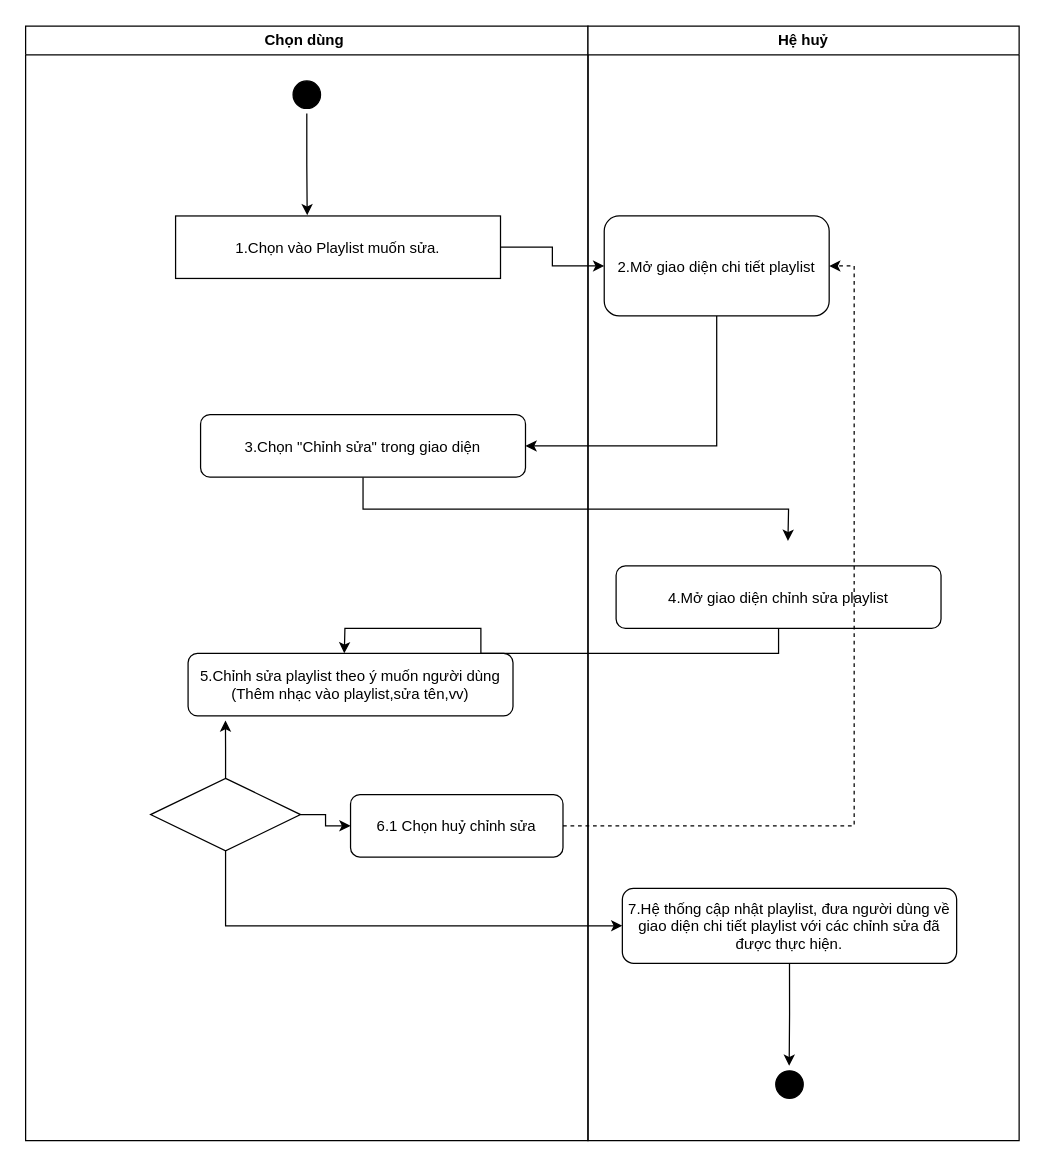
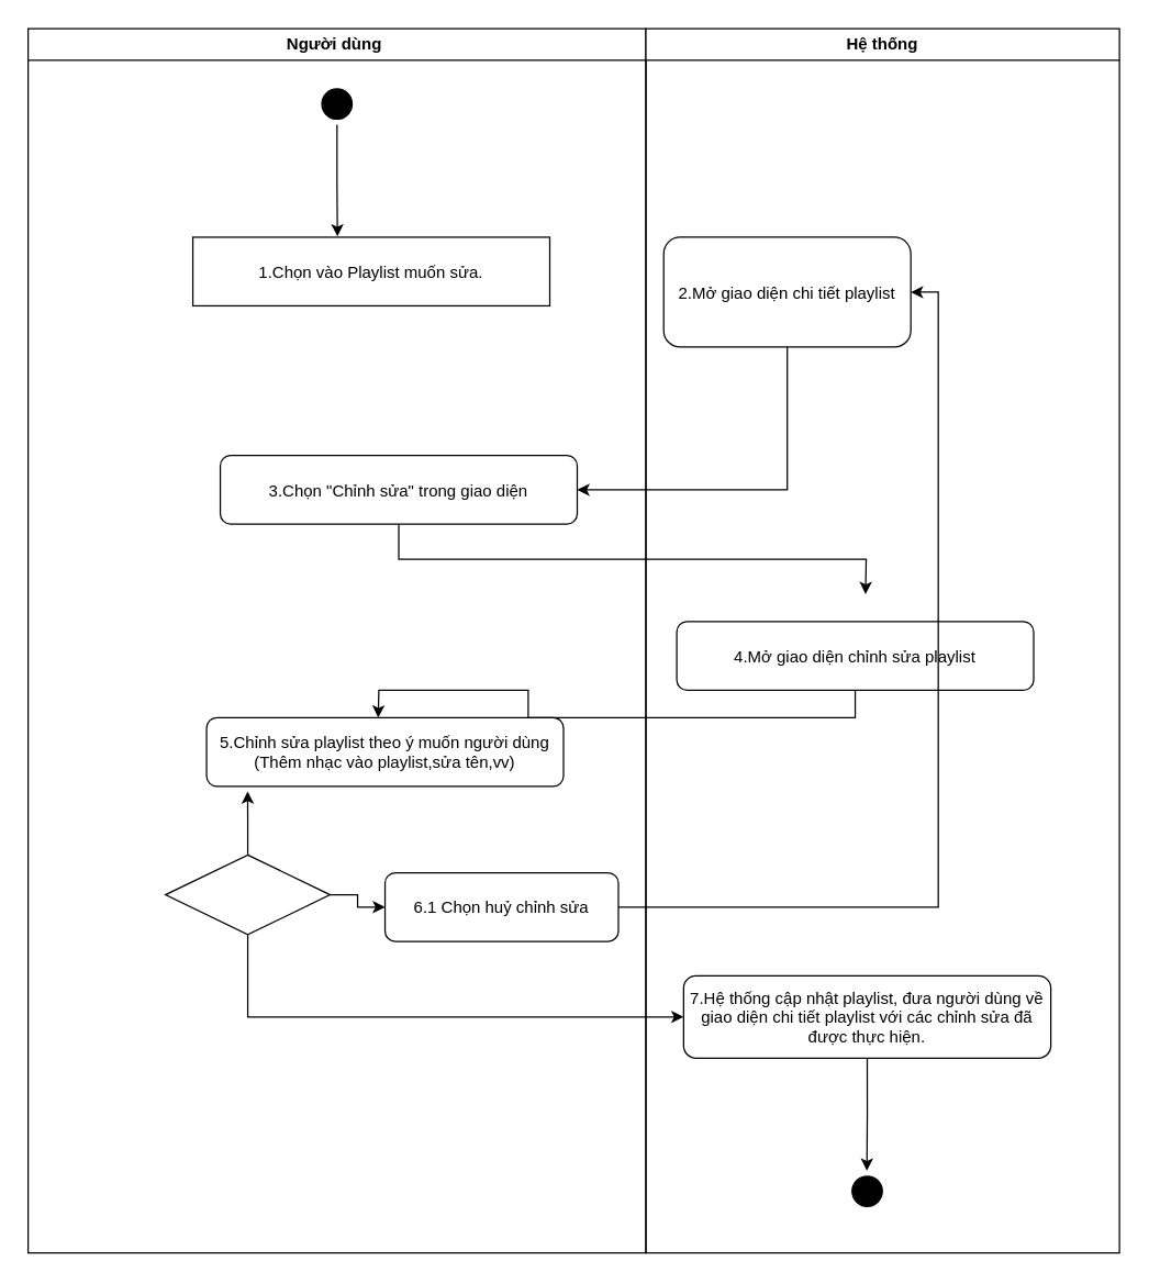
  <mxCell id="0" />
  <mxCell id="1" parent="0" />
- <mxCell id="2" value="Chọn dùng " style="swimlane;whiteSpace=wrap" parent="1" vertex="1"><mxGeometry x="20" y="20" width="450" height="892" as="geometry" /></mxCell>
+ <mxCell id="2" value="Người dùng " style="swimlane;whiteSpace=wrap" parent="1" vertex="1"><mxGeometry x="20" y="20" width="450" height="892" as="geometry" /></mxCell>
  <mxCell id="3" value="" style="ellipse;shape=startState;fillColor=#000000;strokeColor=#000000;" parent="2" vertex="1"><mxGeometry x="210" y="40" width="30" height="30" as="geometry" /></mxCell>
  <mxCell id="4" style="edgeStyle=orthogonalEdgeStyle;rounded=0;orthogonalLoop=1;jettySize=auto;html=1;exitX=0.5;exitY=1;exitDx=0;exitDy=0;" edge="1" parent="2" source="5"><mxGeometry relative="1" as="geometry"><mxPoint x="610" y="412" as="targetPoint" /></mxGeometry></mxCell>
  <mxCell id="5" value="3.Chọn &quot;Chỉnh sửa&quot; trong giao diện" style="rounded=1;" parent="2" vertex="1"><mxGeometry x="140" y="311" width="260" height="50" as="geometry" /></mxCell>
  <mxCell id="6" value="1.Chọn vào Playlist muốn sửa." style="rounded=0;" parent="2" vertex="1"><mxGeometry x="120" y="152" width="260" height="50" as="geometry" /></mxCell>
  <mxCell id="7" style="edgeStyle=orthogonalEdgeStyle;rounded=0;orthogonalLoop=1;jettySize=auto;html=1;exitX=0.5;exitY=1;exitDx=0;exitDy=0;entryX=0.405;entryY=-0.012;entryDx=0;entryDy=0;entryPerimeter=0;" parent="2" source="3" target="6" edge="1"><mxGeometry relative="1" as="geometry" /></mxCell>
  <mxCell id="8" value="5.Chỉnh sửa playlist theo ý muốn người dùng&#10;(Thêm nhạc vào playlist,sửa tên,vv)" style="rounded=1;" vertex="1" parent="2"><mxGeometry x="130" y="502" width="260" height="50" as="geometry" /></mxCell>
  <mxCell id="9" style="edgeStyle=orthogonalEdgeStyle;rounded=0;orthogonalLoop=1;jettySize=auto;html=1;exitX=1;exitY=0.5;exitDx=0;exitDy=0;entryX=0;entryY=0.5;entryDx=0;entryDy=0;" edge="1" parent="2" source="10" target="11"><mxGeometry relative="1" as="geometry" /></mxCell>
  <mxCell id="10" value="" style="rhombus;whiteSpace=wrap;html=1;" vertex="1" parent="2"><mxGeometry x="100" y="602" width="120" height="58" as="geometry" /></mxCell>
  <mxCell id="11" value="6.1 Chọn huỷ chỉnh sửa" style="rounded=1;" vertex="1" parent="2"><mxGeometry x="260" y="615" width="170" height="50" as="geometry" /></mxCell>
  <mxCell id="12" style="edgeStyle=orthogonalEdgeStyle;rounded=0;orthogonalLoop=1;jettySize=auto;html=1;exitX=0.5;exitY=0;exitDx=0;exitDy=0;entryX=0.115;entryY=1.074;entryDx=0;entryDy=0;entryPerimeter=0;" edge="1" parent="2" source="10" target="8"><mxGeometry relative="1" as="geometry" /></mxCell>
- <mxCell id="13" value="Hệ huỷ" style="swimlane;whiteSpace=wrap" parent="1" vertex="1"><mxGeometry x="470" y="20" width="345" height="892" as="geometry" /></mxCell>
+ <mxCell id="13" value="Hệ thống" style="swimlane;whiteSpace=wrap" parent="1" vertex="1"><mxGeometry x="470" y="20" width="345" height="892" as="geometry" /></mxCell>
  <mxCell id="14" style="edgeStyle=orthogonalEdgeStyle;rounded=0;orthogonalLoop=1;jettySize=auto;html=1;exitX=0.5;exitY=1;exitDx=0;exitDy=0;" parent="13" source="15" edge="1"><mxGeometry relative="1" as="geometry"><mxPoint x="161" y="832" as="targetPoint" /></mxGeometry></mxCell>
  <mxCell id="15" value="7.Hệ thống cập nhật playlist, đưa người dùng về&#10;giao diện chi tiết playlist với các chỉnh sửa đã&#10;được thực hiện." style="rounded=1;" parent="13" vertex="1"><mxGeometry x="27.5" y="690" width="267.5" height="60" as="geometry" /></mxCell>
  <mxCell id="16" value="" style="ellipse;shape=startState;fillColor=#000000;strokeColor=#000000;" parent="13" vertex="1"><mxGeometry x="146.25" y="832" width="30" height="30" as="geometry" /></mxCell>
  <mxCell id="17" value="2.Mở giao diện chi tiết playlist" style="rounded=1;" parent="13" vertex="1"><mxGeometry x="13" y="152" width="180" height="80" as="geometry" /></mxCell>
  <mxCell id="18" style="edgeStyle=orthogonalEdgeStyle;rounded=0;orthogonalLoop=1;jettySize=auto;html=1;exitX=0.5;exitY=1;exitDx=0;exitDy=0;" edge="1" parent="13" source="19"><mxGeometry relative="1" as="geometry"><mxPoint x="-195" y="502" as="targetPoint" /></mxGeometry></mxCell>
  <mxCell id="19" value="4.Mở giao diện chỉnh sửa playlist" style="rounded=1;" vertex="1" parent="13"><mxGeometry x="22.5" y="432" width="260" height="50" as="geometry" /></mxCell>
- <mxCell id="20" style="edgeStyle=orthogonalEdgeStyle;rounded=0;orthogonalLoop=1;jettySize=auto;html=1;exitX=1;exitY=0.5;exitDx=0;exitDy=0;entryX=0;entryY=0.5;entryDx=0;entryDy=0;" parent="1" source="6" target="17" edge="1"><mxGeometry relative="1" as="geometry" /></mxCell>
  <mxCell id="21" style="edgeStyle=orthogonalEdgeStyle;rounded=0;orthogonalLoop=1;jettySize=auto;html=1;exitX=0.5;exitY=1;exitDx=0;exitDy=0;entryX=1;entryY=0.5;entryDx=0;entryDy=0;" parent="1" source="17" target="5" edge="1"><mxGeometry relative="1" as="geometry" /></mxCell>
- <mxCell id="22" style="edgeStyle=orthogonalEdgeStyle;rounded=0;orthogonalLoop=1;jettySize=auto;html=1;entryX=1;entryY=0.5;entryDx=0;entryDy=0;exitX=1;exitY=0.5;exitDx=0;exitDy=0;dashed=1;" edge="1" parent="1" source="11" target="17"><mxGeometry relative="1" as="geometry"><mxPoint x="470" y="652" as="sourcePoint" /></mxGeometry></mxCell>
+ <mxCell id="22" style="edgeStyle=orthogonalEdgeStyle;rounded=0;orthogonalLoop=1;jettySize=auto;html=1;entryX=1;entryY=0.5;entryDx=0;entryDy=0;exitX=1;exitY=0.5;exitDx=0;exitDy=0;" edge="1" parent="1" source="11" target="17"><mxGeometry relative="1" as="geometry"><mxPoint x="470" y="652" as="sourcePoint" /></mxGeometry></mxCell>
  <mxCell id="23" style="edgeStyle=orthogonalEdgeStyle;rounded=0;orthogonalLoop=1;jettySize=auto;html=1;exitX=0.5;exitY=1;exitDx=0;exitDy=0;entryX=0;entryY=0.5;entryDx=0;entryDy=0;" edge="1" parent="1" source="10" target="15"><mxGeometry relative="1" as="geometry" /></mxCell>
